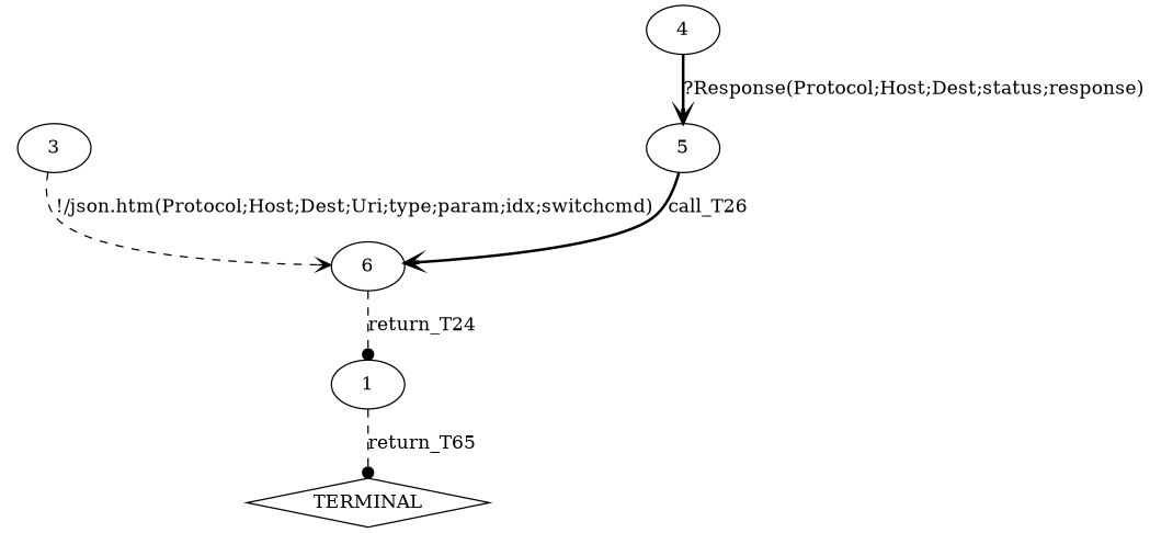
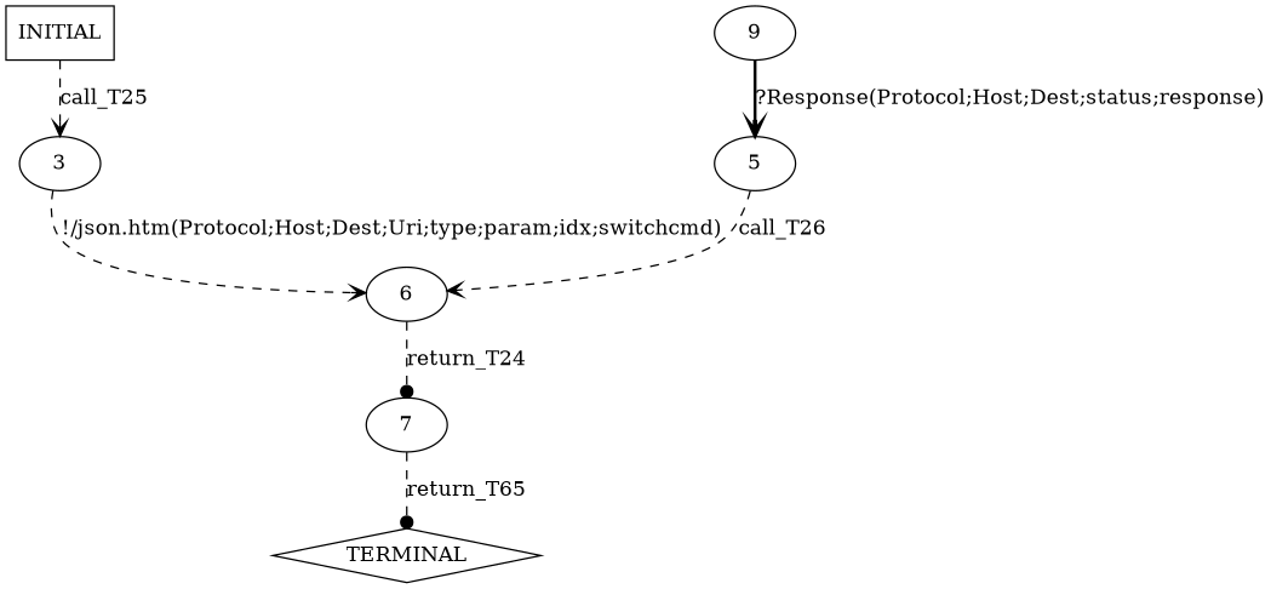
  digraph {
    edge [arrowhead=vee style=dashed]
+   n1 [label=INITIAL shape=box]
    n2 [label=3]
    n3 [label=6]
    n4 [label=TERMINAL shape=diamond]
-   n5 [label=4]
+   n5 [label=9]
    n6 [label=5]
-   n7 [label=1]
+   n7 [label=7]
+   n1 -> n2 [label=call_T25]
    n2 -> n3 [label="!/json.htm(Protocol;Host;Dest;Uri;type;param;idx;switchcmd)"]
    n3 -> n7 [arrowhead=dot label=return_T24]
    n5 -> n6 [label="?Response(Protocol;Host;Dest;status;response)" style=bold]
-   n6 -> n3 [label=call_T26 style=bold]
+   n6 -> n3 [label=call_T26]
    n7 -> n4 [arrowhead=dot label=return_T65]
  }
